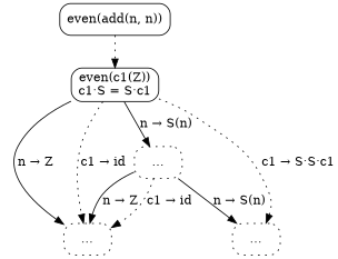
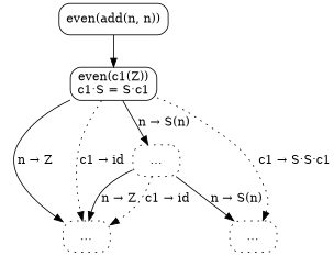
  digraph {
    node [shape=box style="dotted,rounded"]
    n1 [label="even(add(n, n))" style=rounded]
    n2 [label="even(c1(Z))\nc1·S = S·c1" style=rounded]
    n3 [label="…"]
    n4 [label="…"]
    n5 [label="…"]
-   n1 -> n2 [style=dotted]
+   n1 -> n2
    n2 -> n3 [label="n → Z"]
    n2 -> n3 [label="c1 → id" style=dotted]
    n2 -> n4 [label="n → S(n)"]
    n2 -> n5 [label="c1 → S·S·c1" style=dotted]
    n4 -> n3 [label="n → Z"]
    n4 -> n3 [label="c1 → id" style=dotted]
    n4 -> n5 [label="n → S(n)"]
  }
